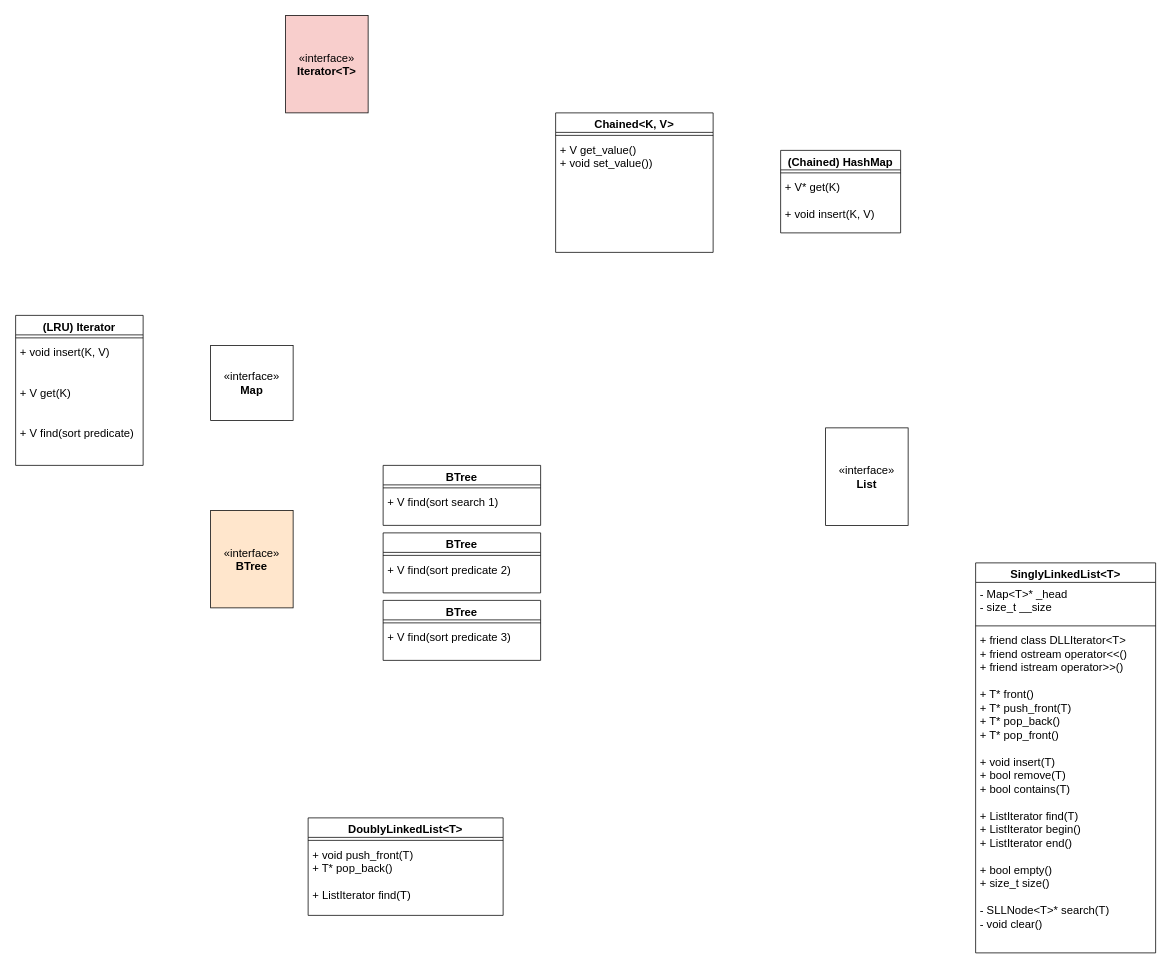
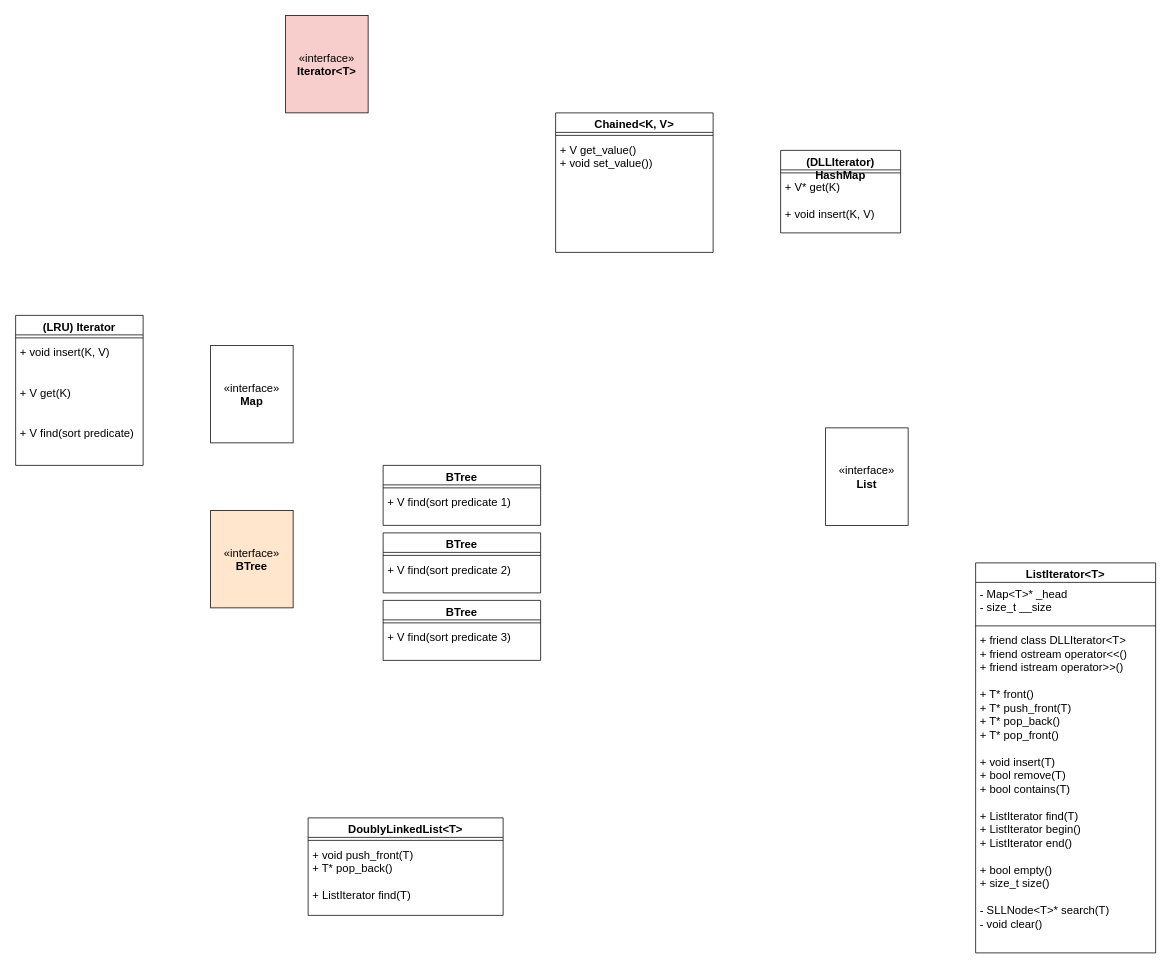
  <mxCell id="0" />
  <mxCell id="1" parent="0" />
- <mxCell id="2" value="&lt;font style=&quot;font-size: 15px;&quot;&gt;&lt;b&gt;&lt;font style=&quot;font-size: 15px;&quot;&gt;(Chained) HashMap&lt;/font&gt;&lt;br&gt;&lt;/b&gt;&lt;/font&gt;" style="swimlane;fontStyle=1;align=center;verticalAlign=top;childLayout=stackLayout;horizontal=1;startSize=26;horizontalStack=0;resizeParent=1;resizeParentMax=0;resizeLast=0;collapsible=1;marginBottom=0;whiteSpace=wrap;html=1;" parent="1" vertex="1"><mxGeometry x="1040" y="200" width="160" height="110" as="geometry" /></mxCell>
+ <mxCell id="2" value="&lt;font style=&quot;font-size: 15px;&quot;&gt;&lt;b&gt;&lt;font style=&quot;font-size: 15px;&quot;&gt;(DLLIterator) HashMap&lt;/font&gt;&lt;br&gt;&lt;/b&gt;&lt;/font&gt;" style="swimlane;fontStyle=1;align=center;verticalAlign=top;childLayout=stackLayout;horizontal=1;startSize=26;horizontalStack=0;resizeParent=1;resizeParentMax=0;resizeLast=0;collapsible=1;marginBottom=0;whiteSpace=wrap;html=1;" parent="1" vertex="1"><mxGeometry x="1040" y="200" width="160" height="110" as="geometry" /></mxCell>
  <mxCell id="3" value="" style="line;strokeWidth=1;fillColor=none;align=left;verticalAlign=middle;spacingTop=-1;spacingLeft=3;spacingRight=3;rotatable=0;labelPosition=right;points=[];portConstraint=eastwest;strokeColor=inherit;" parent="2" vertex="1"><mxGeometry y="26" width="160" height="8" as="geometry" /></mxCell>
  <mxCell id="4" value="&lt;div style=&quot;font-size: 15px;&quot;&gt;&lt;font style=&quot;font-size: 15px;&quot;&gt;+ V* get(K)&lt;/font&gt;&lt;/div&gt;&lt;div style=&quot;font-size: 15px;&quot;&gt;&lt;font style=&quot;font-size: 15px;&quot;&gt;&lt;br&gt;&lt;/font&gt;&lt;/div&gt;&lt;div style=&quot;font-size: 15px;&quot;&gt;&lt;font style=&quot;font-size: 15px;&quot;&gt;&lt;font style=&quot;font-size: 15px;&quot;&gt;+ void insert(K, V)&lt;/font&gt;&lt;br&gt;&lt;/font&gt;&lt;/div&gt;" style="text;strokeColor=none;fillColor=none;align=left;verticalAlign=top;spacingLeft=4;spacingRight=4;overflow=hidden;rotatable=0;points=[[0,0.5],[1,0.5]];portConstraint=eastwest;whiteSpace=wrap;html=1;" parent="2" vertex="1"><mxGeometry y="34" width="160" height="76" as="geometry" /></mxCell>
  <mxCell id="5" value="&lt;font style=&quot;font-size: 15px;&quot;&gt;Chained&amp;lt;K, V&amp;gt;&lt;/font&gt;" style="swimlane;fontStyle=1;align=center;verticalAlign=top;childLayout=stackLayout;horizontal=1;startSize=26;horizontalStack=0;resizeParent=1;resizeParentMax=0;resizeLast=0;collapsible=1;marginBottom=0;whiteSpace=wrap;html=1;" parent="1" vertex="1"><mxGeometry x="740" y="150" width="210" height="186" as="geometry" /></mxCell>
  <mxCell id="6" value="" style="line;strokeWidth=1;fillColor=none;align=left;verticalAlign=middle;spacingTop=-1;spacingLeft=3;spacingRight=3;rotatable=0;labelPosition=right;points=[];portConstraint=eastwest;strokeColor=inherit;" parent="5" vertex="1"><mxGeometry y="26" width="210" height="8" as="geometry" /></mxCell>
  <mxCell id="7" value="&lt;div style=&quot;font-size: 15px;&quot;&gt;&lt;font style=&quot;font-size: 15px;&quot;&gt;+ V get_value()&lt;/font&gt;&lt;/div&gt;&lt;div style=&quot;font-size: 15px;&quot;&gt;&lt;font style=&quot;font-size: 15px;&quot;&gt;+ void set_value()&lt;font style=&quot;font-size: 15px;&quot;&gt;)&lt;/font&gt;&lt;br&gt;&lt;/font&gt;&lt;/div&gt;" style="text;strokeColor=none;fillColor=none;align=left;verticalAlign=top;spacingLeft=4;spacingRight=4;overflow=hidden;rotatable=0;points=[[0,0.5],[1,0.5]];portConstraint=eastwest;whiteSpace=wrap;html=1;" parent="5" vertex="1"><mxGeometry y="34" width="210" height="152" as="geometry" /></mxCell>
  <mxCell id="8" value="&lt;font style=&quot;font-size: 15px;&quot;&gt;DoublyLinkedList&amp;lt;T&amp;gt;&lt;/font&gt;" style="swimlane;fontStyle=1;align=center;verticalAlign=top;childLayout=stackLayout;horizontal=1;startSize=26;horizontalStack=0;resizeParent=1;resizeParentMax=0;resizeLast=0;collapsible=1;marginBottom=0;whiteSpace=wrap;html=1;" parent="1" vertex="1"><mxGeometry x="410" y="1090" width="260" height="130" as="geometry" /></mxCell>
  <mxCell id="9" value="" style="line;strokeWidth=1;fillColor=none;align=left;verticalAlign=middle;spacingTop=-1;spacingLeft=3;spacingRight=3;rotatable=0;labelPosition=right;points=[];portConstraint=eastwest;strokeColor=inherit;" parent="8" vertex="1"><mxGeometry y="26" width="260" height="8" as="geometry" /></mxCell>
  <mxCell id="10" value="&lt;div style=&quot;font-size: 15px;&quot;&gt;&lt;font style=&quot;font-size: 15px;&quot;&gt;+ void push_front(T)&lt;/font&gt;&lt;/div&gt;&lt;div style=&quot;font-size: 15px;&quot;&gt;&lt;font style=&quot;font-size: 15px;&quot;&gt;+ T* pop_back()&lt;/font&gt;&lt;/div&gt;&lt;div style=&quot;font-size: 15px;&quot;&gt;&lt;font style=&quot;font-size: 15px;&quot;&gt;&lt;br&gt;&lt;/font&gt;&lt;/div&gt;&lt;div style=&quot;font-size: 15px;&quot;&gt;&lt;font style=&quot;font-size: 15px;&quot;&gt;+ ListIterator find(T)&lt;/font&gt;&lt;/div&gt;&lt;div style=&quot;font-size: 15px;&quot;&gt;&lt;font style=&quot;font-size: 15px;&quot;&gt;&lt;br&gt;&lt;/font&gt;&lt;/div&gt;" style="text;strokeColor=none;fillColor=none;align=left;verticalAlign=top;spacingLeft=4;spacingRight=4;overflow=hidden;rotatable=0;points=[[0,0.5],[1,0.5]];portConstraint=eastwest;whiteSpace=wrap;html=1;" parent="8" vertex="1"><mxGeometry y="34" width="260" height="96" as="geometry" /></mxCell>
  <mxCell id="11" value="&lt;font style=&quot;font-size: 15px;&quot;&gt;&lt;b&gt;(LRU) &lt;font style=&quot;font-size: 15px;&quot;&gt;Iterator&lt;br&gt;&lt;/font&gt;&lt;/b&gt;&lt;/font&gt;" style="swimlane;fontStyle=1;align=center;verticalAlign=top;childLayout=stackLayout;horizontal=1;startSize=26;horizontalStack=0;resizeParent=1;resizeParentMax=0;resizeLast=0;collapsible=1;marginBottom=0;whiteSpace=wrap;html=1;" parent="1" vertex="1"><mxGeometry x="20" y="420" width="170" height="200" as="geometry" /></mxCell>
  <mxCell id="12" value="" style="line;strokeWidth=1;fillColor=none;align=left;verticalAlign=middle;spacingTop=-1;spacingLeft=3;spacingRight=3;rotatable=0;labelPosition=right;points=[];portConstraint=eastwest;strokeColor=inherit;" parent="11" vertex="1"><mxGeometry y="26" width="170" height="8" as="geometry" /></mxCell>
  <mxCell id="13" value="&lt;div style=&quot;font-size: 15px;&quot;&gt;&lt;font style=&quot;font-size: 15px;&quot;&gt;+ void insert(K, V)&lt;/font&gt;&lt;/div&gt;&lt;div style=&quot;font-size: 15px;&quot;&gt;&lt;font style=&quot;font-size: 15px;&quot;&gt;&lt;br&gt;&lt;/font&gt;&lt;/div&gt;&lt;div style=&quot;font-size: 15px;&quot;&gt;&lt;font style=&quot;font-size: 15px;&quot;&gt;&lt;br&gt;&lt;/font&gt;&lt;/div&gt;&lt;div style=&quot;font-size: 15px;&quot;&gt;&lt;font style=&quot;font-size: 15px;&quot;&gt;+ V get(K)&lt;/font&gt;&lt;/div&gt;&lt;div style=&quot;font-size: 15px;&quot;&gt;&lt;font style=&quot;font-size: 15px;&quot;&gt;&lt;br&gt;&lt;/font&gt;&lt;/div&gt;&lt;div style=&quot;font-size: 15px;&quot;&gt;&lt;font style=&quot;font-size: 15px;&quot;&gt;&lt;br&gt;&lt;/font&gt;&lt;/div&gt;&lt;div style=&quot;font-size: 15px;&quot;&gt;&lt;font style=&quot;font-size: 15px;&quot;&gt;&lt;font style=&quot;font-size: 15px;&quot;&gt;+ V find(sort predicate)&lt;/font&gt;&lt;br&gt;&lt;/font&gt;&lt;/div&gt;" style="text;strokeColor=none;fillColor=none;align=left;verticalAlign=top;spacingLeft=4;spacingRight=4;overflow=hidden;rotatable=0;points=[[0,0.5],[1,0.5]];portConstraint=eastwest;whiteSpace=wrap;html=1;" parent="11" vertex="1"><mxGeometry y="34" width="170" height="166" as="geometry" /></mxCell>
- <mxCell id="14" value="&lt;font style=&quot;font-size: 15px;&quot;&gt;SinglyLinkedList&amp;lt;T&amp;gt;&lt;/font&gt;" style="swimlane;fontStyle=1;align=center;verticalAlign=top;childLayout=stackLayout;horizontal=1;startSize=26;horizontalStack=0;resizeParent=1;resizeParentMax=0;resizeLast=0;collapsible=1;marginBottom=0;whiteSpace=wrap;html=1;" parent="1" vertex="1"><mxGeometry x="1300" y="750" width="240" height="520" as="geometry" /></mxCell>
+ <mxCell id="14" value="&lt;font style=&quot;font-size: 15px;&quot;&gt;ListIterator&amp;lt;T&amp;gt;&lt;/font&gt;" style="swimlane;fontStyle=1;align=center;verticalAlign=top;childLayout=stackLayout;horizontal=1;startSize=26;horizontalStack=0;resizeParent=1;resizeParentMax=0;resizeLast=0;collapsible=1;marginBottom=0;whiteSpace=wrap;html=1;" parent="1" vertex="1"><mxGeometry x="1300" y="750" width="240" height="520" as="geometry" /></mxCell>
  <mxCell id="15" value="&lt;div style=&quot;font-size: 15px;&quot;&gt;&lt;font style=&quot;font-size: 15px;&quot;&gt;- Map&amp;lt;T&amp;gt;* _head&lt;/font&gt;&lt;/div&gt;&lt;div style=&quot;font-size: 15px;&quot;&gt;&lt;font style=&quot;font-size: 15px;&quot;&gt;&lt;font style=&quot;font-size: 15px;&quot;&gt;- size_t __size&lt;/font&gt;&lt;br&gt;&lt;/font&gt;&lt;/div&gt;" style="text;strokeColor=none;fillColor=none;align=left;verticalAlign=top;spacingLeft=4;spacingRight=4;overflow=hidden;rotatable=0;points=[[0,0.5],[1,0.5]];portConstraint=eastwest;whiteSpace=wrap;html=1;" parent="14" vertex="1"><mxGeometry y="26" width="240" height="54" as="geometry" /></mxCell>
  <mxCell id="16" value="" style="line;strokeWidth=1;fillColor=none;align=left;verticalAlign=middle;spacingTop=-1;spacingLeft=3;spacingRight=3;rotatable=0;labelPosition=right;points=[];portConstraint=eastwest;strokeColor=inherit;" parent="14" vertex="1"><mxGeometry y="80" width="240" height="8" as="geometry" /></mxCell>
  <mxCell id="17" value="&lt;div style=&quot;font-size: 15px;&quot;&gt;&lt;font style=&quot;font-size: 15px;&quot;&gt;+ friend class DLLIterator&amp;lt;T&amp;gt;&lt;/font&gt;&lt;/div&gt;&lt;div style=&quot;font-size: 15px;&quot;&gt;&lt;font style=&quot;font-size: 15px;&quot;&gt;+ friend ostream operator&amp;lt;&amp;lt;()&lt;br&gt;&lt;/font&gt;&lt;/div&gt;&lt;div style=&quot;font-size: 15px;&quot;&gt;&lt;font style=&quot;font-size: 15px;&quot;&gt;+ friend istream operator&amp;gt;&amp;gt;()&lt;br&gt;&lt;/font&gt;&lt;/div&gt;&lt;div style=&quot;font-size: 15px;&quot;&gt;&lt;font style=&quot;font-size: 15px;&quot;&gt;&lt;br&gt;&lt;/font&gt;&lt;/div&gt;&lt;div style=&quot;font-size: 15px;&quot;&gt;&lt;font style=&quot;font-size: 15px;&quot;&gt;+ T* front()&lt;/font&gt;&lt;/div&gt;&lt;div style=&quot;font-size: 15px;&quot;&gt;&lt;font style=&quot;font-size: 15px;&quot;&gt;+ T* push_front(T)&lt;/font&gt;&lt;/div&gt;&lt;div style=&quot;font-size: 15px;&quot;&gt;&lt;font style=&quot;font-size: 15px;&quot;&gt;+ T* pop_back()&lt;/font&gt;&lt;/div&gt;&lt;div style=&quot;font-size: 15px;&quot;&gt;&lt;font style=&quot;font-size: 15px;&quot;&gt;+ T* pop_front()&lt;/font&gt;&lt;/div&gt;&lt;div style=&quot;font-size: 15px;&quot;&gt;&lt;font style=&quot;font-size: 15px;&quot;&gt;&lt;br&gt;&lt;/font&gt;&lt;/div&gt;&lt;div style=&quot;font-size: 15px;&quot;&gt;&lt;font style=&quot;font-size: 15px;&quot;&gt;+ void insert(T)&lt;/font&gt;&lt;/div&gt;&lt;div style=&quot;font-size: 15px;&quot;&gt;&lt;font style=&quot;font-size: 15px;&quot;&gt;+ bool remove(T)&lt;/font&gt;&lt;/div&gt;&lt;div style=&quot;font-size: 15px;&quot;&gt;&lt;font style=&quot;font-size: 15px;&quot;&gt;+ bool contains(T)&lt;/font&gt;&lt;/div&gt;&lt;div style=&quot;font-size: 15px;&quot;&gt;&lt;font style=&quot;font-size: 15px;&quot;&gt;&lt;br&gt;&lt;/font&gt;&lt;/div&gt;&lt;div style=&quot;font-size: 15px;&quot;&gt;&lt;font style=&quot;font-size: 15px;&quot;&gt;+ ListIterator find(T)&lt;/font&gt;&lt;/div&gt;&lt;div style=&quot;font-size: 15px;&quot;&gt;&lt;font style=&quot;font-size: 15px;&quot;&gt;+ ListIterator begin() &lt;br&gt;&lt;/font&gt;&lt;/div&gt;&lt;div style=&quot;font-size: 15px;&quot;&gt;&lt;font style=&quot;font-size: 15px;&quot;&gt;+ ListIterator end()&lt;/font&gt;&lt;/div&gt;&lt;div style=&quot;font-size: 15px;&quot;&gt;&lt;font style=&quot;font-size: 15px;&quot;&gt;&lt;br&gt;&lt;/font&gt;&lt;/div&gt;&lt;div style=&quot;font-size: 15px;&quot;&gt;&lt;font style=&quot;font-size: 15px;&quot;&gt;+ bool empty()&lt;br&gt;&lt;/font&gt;&lt;/div&gt;&lt;div style=&quot;font-size: 15px;&quot;&gt;&lt;font style=&quot;font-size: 15px;&quot;&gt;+ size_t size()&lt;/font&gt;&lt;/div&gt;&lt;div style=&quot;font-size: 15px;&quot;&gt;&lt;font style=&quot;font-size: 15px;&quot;&gt;&lt;br&gt;&lt;/font&gt;&lt;/div&gt;&lt;div style=&quot;font-size: 15px;&quot;&gt;&lt;font style=&quot;font-size: 15px;&quot;&gt;- SLLNode&amp;lt;T&amp;gt;* search(T)&lt;br&gt;&lt;/font&gt;&lt;/div&gt;&lt;div style=&quot;font-size: 15px;&quot;&gt;&lt;font style=&quot;font-size: 15px;&quot;&gt;- void clear()&lt;/font&gt;&lt;/div&gt;&lt;div style=&quot;font-size: 15px;&quot;&gt;&lt;font style=&quot;font-size: 15px;&quot;&gt;&lt;br&gt;&lt;/font&gt;&lt;/div&gt;" style="text;strokeColor=none;fillColor=none;align=left;verticalAlign=top;spacingLeft=4;spacingRight=4;overflow=hidden;rotatable=0;points=[[0,0.5],[1,0.5]];portConstraint=eastwest;whiteSpace=wrap;html=1;" parent="14" vertex="1"><mxGeometry y="88" width="240" height="432" as="geometry" /></mxCell>
- <mxCell id="18" value="&lt;font style=&quot;font-size: 15px;&quot;&gt;«interface»&lt;br&gt;&lt;/font&gt;&lt;div style=&quot;font-size: 15px;&quot;&gt;&lt;font style=&quot;font-size: 15px;&quot;&gt;&lt;b&gt;Map&lt;/b&gt;&lt;/font&gt;&lt;/div&gt;" style="html=1;whiteSpace=wrap;" parent="1" vertex="1"><mxGeometry x="280" y="460" width="110" height="100" as="geometry" /></mxCell>
+ <mxCell id="18" value="&lt;font style=&quot;font-size: 15px;&quot;&gt;«interface»&lt;br&gt;&lt;/font&gt;&lt;div style=&quot;font-size: 15px;&quot;&gt;&lt;font style=&quot;font-size: 15px;&quot;&gt;&lt;b&gt;Map&lt;/b&gt;&lt;/font&gt;&lt;/div&gt;" style="html=1;whiteSpace=wrap;" parent="1" vertex="1"><mxGeometry x="280" y="460" width="110" height="130" as="geometry" /></mxCell>
  <mxCell id="19" value="&lt;font style=&quot;font-size: 15px;&quot;&gt;«interface»&lt;br&gt;&lt;/font&gt;&lt;div&gt;&lt;font style=&quot;font-size: 15px;&quot;&gt;&lt;b&gt;List&lt;/b&gt;&lt;/font&gt;&lt;/div&gt;" style="html=1;whiteSpace=wrap;" parent="1" vertex="1"><mxGeometry x="1100" y="570" width="110" height="130" as="geometry" /></mxCell>
  <mxCell id="20" value="&lt;font style=&quot;font-size: 15px;&quot;&gt;«interface»&lt;br&gt;&lt;/font&gt;&lt;div style=&quot;font-size: 15px;&quot;&gt;&lt;font style=&quot;font-size: 15px;&quot;&gt;&lt;b&gt;Iterator&amp;lt;T&amp;gt;&lt;br&gt;&lt;/b&gt;&lt;/font&gt;&lt;/div&gt;" style="html=1;whiteSpace=wrap;fillColor=#f8cecc;" vertex="1" parent="1"><mxGeometry x="380" y="20" width="110" height="130" as="geometry" /></mxCell>
  <mxCell id="21" value="&lt;font style=&quot;font-size: 15px;&quot;&gt;BTree&lt;br&gt;&lt;/font&gt;" style="swimlane;fontStyle=1;align=center;verticalAlign=top;childLayout=stackLayout;horizontal=1;startSize=26;horizontalStack=0;resizeParent=1;resizeParentMax=0;resizeLast=0;collapsible=1;marginBottom=0;whiteSpace=wrap;html=1;" vertex="1" parent="1"><mxGeometry x="510" y="620" width="210" height="80" as="geometry" /></mxCell>
  <mxCell id="22" value="" style="line;strokeWidth=1;fillColor=none;align=left;verticalAlign=middle;spacingTop=-1;spacingLeft=3;spacingRight=3;rotatable=0;labelPosition=right;points=[];portConstraint=eastwest;strokeColor=inherit;" vertex="1" parent="21"><mxGeometry y="26" width="210" height="8" as="geometry" /></mxCell>
- <mxCell id="23" value="&lt;div style=&quot;font-size: 15px;&quot;&gt;&lt;font style=&quot;font-size: 15px;&quot;&gt;+ V find(sort search 1)&lt;br&gt;&lt;/font&gt;&lt;/div&gt;" style="text;strokeColor=none;fillColor=none;align=left;verticalAlign=top;spacingLeft=4;spacingRight=4;overflow=hidden;rotatable=0;points=[[0,0.5],[1,0.5]];portConstraint=eastwest;whiteSpace=wrap;html=1;" vertex="1" parent="21"><mxGeometry y="34" width="210" height="46" as="geometry" /></mxCell>
+ <mxCell id="23" value="&lt;div style=&quot;font-size: 15px;&quot;&gt;&lt;font style=&quot;font-size: 15px;&quot;&gt;+ V find(sort predicate 1)&lt;br&gt;&lt;/font&gt;&lt;/div&gt;" style="text;strokeColor=none;fillColor=none;align=left;verticalAlign=top;spacingLeft=4;spacingRight=4;overflow=hidden;rotatable=0;points=[[0,0.5],[1,0.5]];portConstraint=eastwest;whiteSpace=wrap;html=1;" vertex="1" parent="21"><mxGeometry y="34" width="210" height="46" as="geometry" /></mxCell>
  <mxCell id="24" value="&lt;font style=&quot;font-size: 15px;&quot;&gt;«interface»&lt;br&gt;&lt;b&gt;BTree&lt;/b&gt;&lt;br&gt;&lt;/font&gt;" style="html=1;whiteSpace=wrap;fillColor=#ffe6cc;" vertex="1" parent="1"><mxGeometry x="280" y="680" width="110" height="130" as="geometry" /></mxCell>
  <mxCell id="25" value="&lt;font style=&quot;font-size: 15px;&quot;&gt;BTree&lt;br&gt;&lt;/font&gt;" style="swimlane;fontStyle=1;align=center;verticalAlign=top;childLayout=stackLayout;horizontal=1;startSize=26;horizontalStack=0;resizeParent=1;resizeParentMax=0;resizeLast=0;collapsible=1;marginBottom=0;whiteSpace=wrap;html=1;" vertex="1" parent="1"><mxGeometry x="510" y="710" width="210" height="80" as="geometry" /></mxCell>
  <mxCell id="26" value="" style="line;strokeWidth=1;fillColor=none;align=left;verticalAlign=middle;spacingTop=-1;spacingLeft=3;spacingRight=3;rotatable=0;labelPosition=right;points=[];portConstraint=eastwest;strokeColor=inherit;" vertex="1" parent="25"><mxGeometry y="26" width="210" height="8" as="geometry" /></mxCell>
  <mxCell id="27" value="&lt;div style=&quot;font-size: 15px;&quot;&gt;&lt;font style=&quot;font-size: 15px;&quot;&gt;+ V find(sort predicate 2)&lt;br&gt;&lt;/font&gt;&lt;/div&gt;" style="text;strokeColor=none;fillColor=none;align=left;verticalAlign=top;spacingLeft=4;spacingRight=4;overflow=hidden;rotatable=0;points=[[0,0.5],[1,0.5]];portConstraint=eastwest;whiteSpace=wrap;html=1;" vertex="1" parent="25"><mxGeometry y="34" width="210" height="46" as="geometry" /></mxCell>
  <mxCell id="28" value="&lt;font style=&quot;font-size: 15px;&quot;&gt;BTree&lt;br&gt;&lt;/font&gt;" style="swimlane;fontStyle=1;align=center;verticalAlign=top;childLayout=stackLayout;horizontal=1;startSize=26;horizontalStack=0;resizeParent=1;resizeParentMax=0;resizeLast=0;collapsible=1;marginBottom=0;whiteSpace=wrap;html=1;" vertex="1" parent="1"><mxGeometry x="510" y="800" width="210" height="80" as="geometry" /></mxCell>
  <mxCell id="29" value="" style="line;strokeWidth=1;fillColor=none;align=left;verticalAlign=middle;spacingTop=-1;spacingLeft=3;spacingRight=3;rotatable=0;labelPosition=right;points=[];portConstraint=eastwest;strokeColor=inherit;" vertex="1" parent="28"><mxGeometry y="26" width="210" height="8" as="geometry" /></mxCell>
  <mxCell id="30" value="&lt;div style=&quot;font-size: 15px;&quot;&gt;&lt;font style=&quot;font-size: 15px;&quot;&gt;+ V find(sort predicate 3)&lt;br&gt;&lt;/font&gt;&lt;/div&gt;" style="text;strokeColor=none;fillColor=none;align=left;verticalAlign=top;spacingLeft=4;spacingRight=4;overflow=hidden;rotatable=0;points=[[0,0.5],[1,0.5]];portConstraint=eastwest;whiteSpace=wrap;html=1;" vertex="1" parent="28"><mxGeometry y="34" width="210" height="46" as="geometry" /></mxCell>
